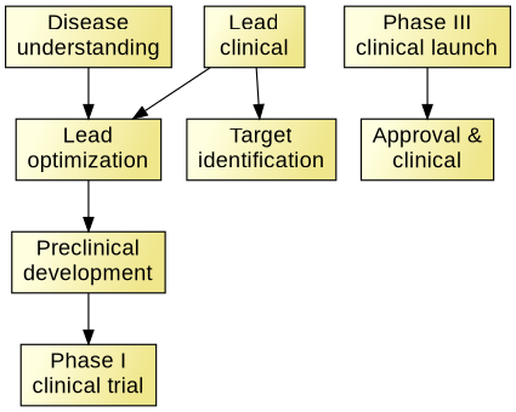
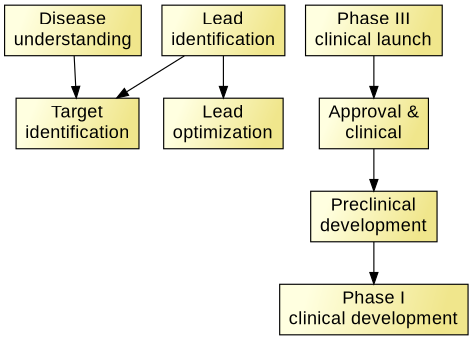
  digraph {
    rankdir=TB
    node [fillcolor="lightyellow:khaki" fixedsize=false fontname=Arial fontsize=16 gradientangle=315 shape=record style=filled]
    edge [arrowname=vee color=black fontname=Helvetica fontsize=10]
    n1 [height=0.618 label="Disease\nunderstanding" width=1]
    n2 [height=0.618 label="Target\nidentification" width=1]
-   n3 [height=0.618 label="Lead\nclinical" width=1]
+   n3 [height=0.618 label="Lead\nidentification" width=1]
    n4 [height=0.618 label="Lead\noptimization" width=1]
    n5 [height=0.618 label="Preclinical\ndevelopment" width=1]
-   n6 [height=0.618 label="Phase I\nclinical trial" width=1]
+   n6 [height=0.618 label="Phase I\nclinical development" width=1]
    n7 [height=0.618 label="Phase III\nclinical launch" width=1]
    n8 [height=0.618 label="Approval &\nclinical" width=1]
-   n1 -> n4
+   n1 -> n2
    n3 -> n2
    n3 -> n4
-   n4 -> n5
+   n8 -> n5
    n5 -> n6
    n7 -> n8
  }
